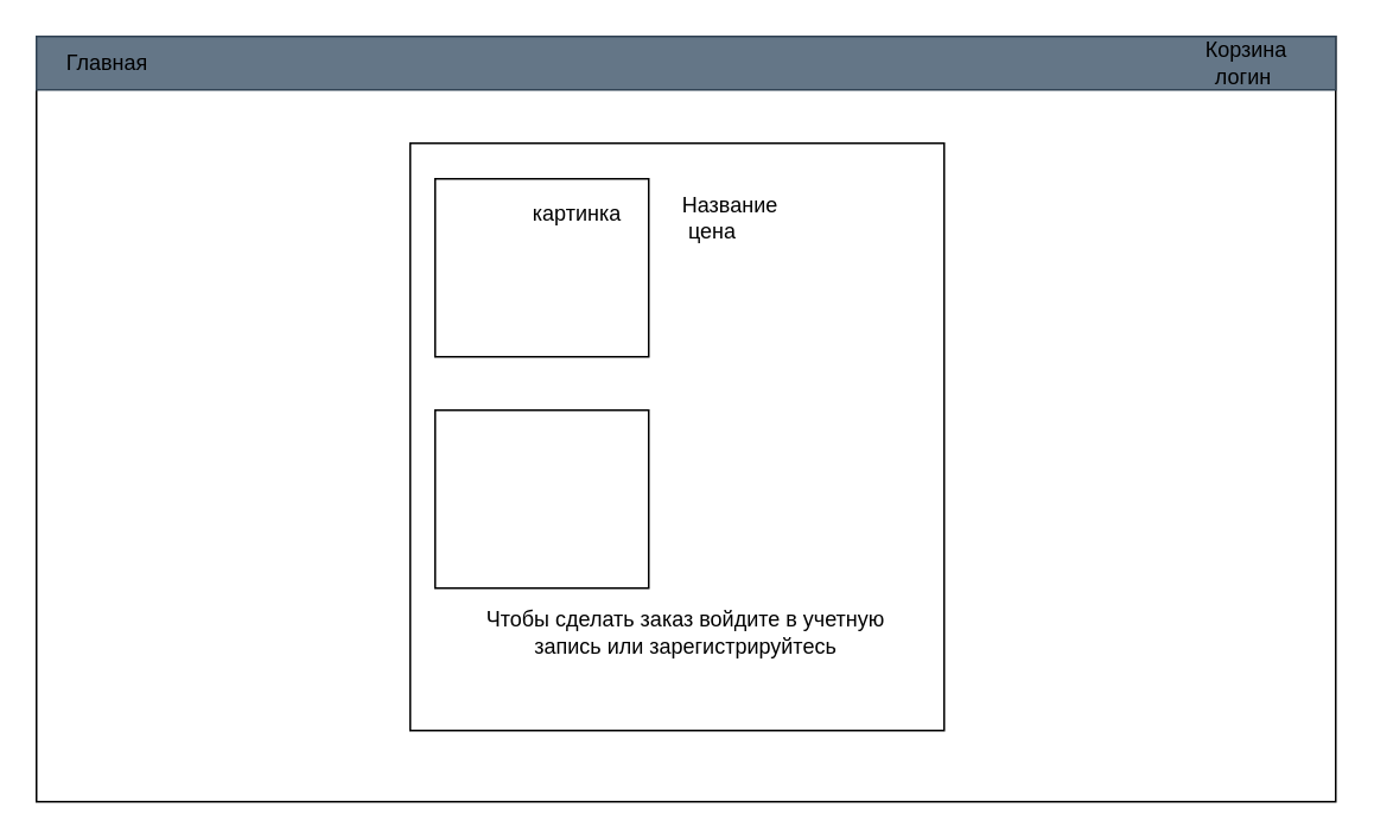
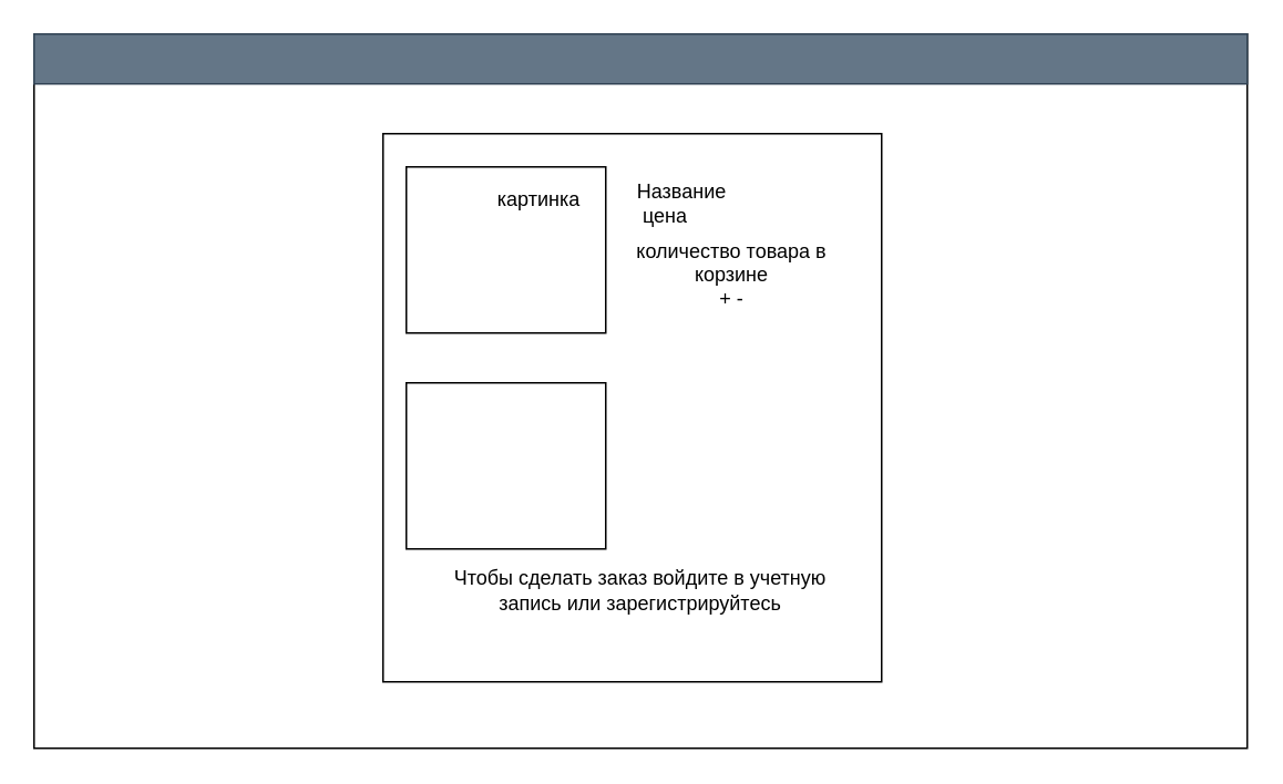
  <mxCell id="0" />
  <mxCell id="1" parent="0" />
  <mxCell id="2" value="" style="rounded=0;whiteSpace=wrap;html=1;" vertex="1" parent="1"><mxGeometry x="20" y="20" width="730" height="430" as="geometry" /></mxCell>
  <mxCell id="3" value="" style="rounded=0;whiteSpace=wrap;html=1;fillColor=#647687;fontColor=#ffffff;strokeColor=#314354;" vertex="1" parent="1"><mxGeometry x="20" y="20" width="730" height="30" as="geometry" /></mxCell>
- <mxCell id="4" value="Главная" style="text;html=1;strokeColor=none;fillColor=none;align=center;verticalAlign=middle;whiteSpace=wrap;rounded=0;" vertex="1" parent="1"><mxGeometry x="30" y="20" width="60" height="30" as="geometry" /></mxCell>
- <mxCell id="5" value="Корзина логин&amp;nbsp;" style="text;html=1;strokeColor=none;fillColor=none;align=center;verticalAlign=middle;whiteSpace=wrap;rounded=0;" vertex="1" parent="1"><mxGeometry x="670" y="20" width="60" height="30" as="geometry" /></mxCell>
  <mxCell id="6" value="" style="rounded=0;whiteSpace=wrap;html=1;" vertex="1" parent="1"><mxGeometry x="230" y="80" width="300" height="330" as="geometry" /></mxCell>
  <mxCell id="7" value="" style="rounded=0;whiteSpace=wrap;html=1;" vertex="1" parent="1"><mxGeometry x="244" y="100" width="120" height="100" as="geometry" /></mxCell>
  <mxCell id="8" value="" style="rounded=0;whiteSpace=wrap;html=1;" vertex="1" parent="1"><mxGeometry x="244" y="230" width="120" height="100" as="geometry" /></mxCell>
  <mxCell id="9" value="Название" style="text;html=1;strokeColor=none;fillColor=none;align=center;verticalAlign=middle;whiteSpace=wrap;rounded=0;" vertex="1" parent="1"><mxGeometry x="380" y="100" width="60" height="30" as="geometry" /></mxCell>
  <mxCell id="10" value="цена" style="text;html=1;strokeColor=none;fillColor=none;align=center;verticalAlign=middle;whiteSpace=wrap;rounded=0;" vertex="1" parent="1"><mxGeometry x="370" y="120" width="60" height="20" as="geometry" /></mxCell>
+ <mxCell id="11" value="количество товара в корзине&lt;br&gt;+ -" style="text;html=1;strokeColor=none;fillColor=none;align=center;verticalAlign=middle;whiteSpace=wrap;rounded=0;" vertex="1" parent="1"><mxGeometry x="380" y="150" width="120" height="30" as="geometry" /></mxCell>
  <mxCell id="12" value="картинка" style="text;html=1;strokeColor=none;fillColor=none;align=center;verticalAlign=middle;whiteSpace=wrap;rounded=0;" vertex="1" parent="1"><mxGeometry x="294" y="105" width="60" height="30" as="geometry" /></mxCell>
  <mxCell id="13" value="Чтобы сделать заказ войдите в учетную запись или зарегистрируйтесь" style="text;html=1;strokeColor=none;fillColor=none;align=center;verticalAlign=middle;whiteSpace=wrap;rounded=0;" vertex="1" parent="1"><mxGeometry x="267" y="340" width="236" height="30" as="geometry" /></mxCell>
